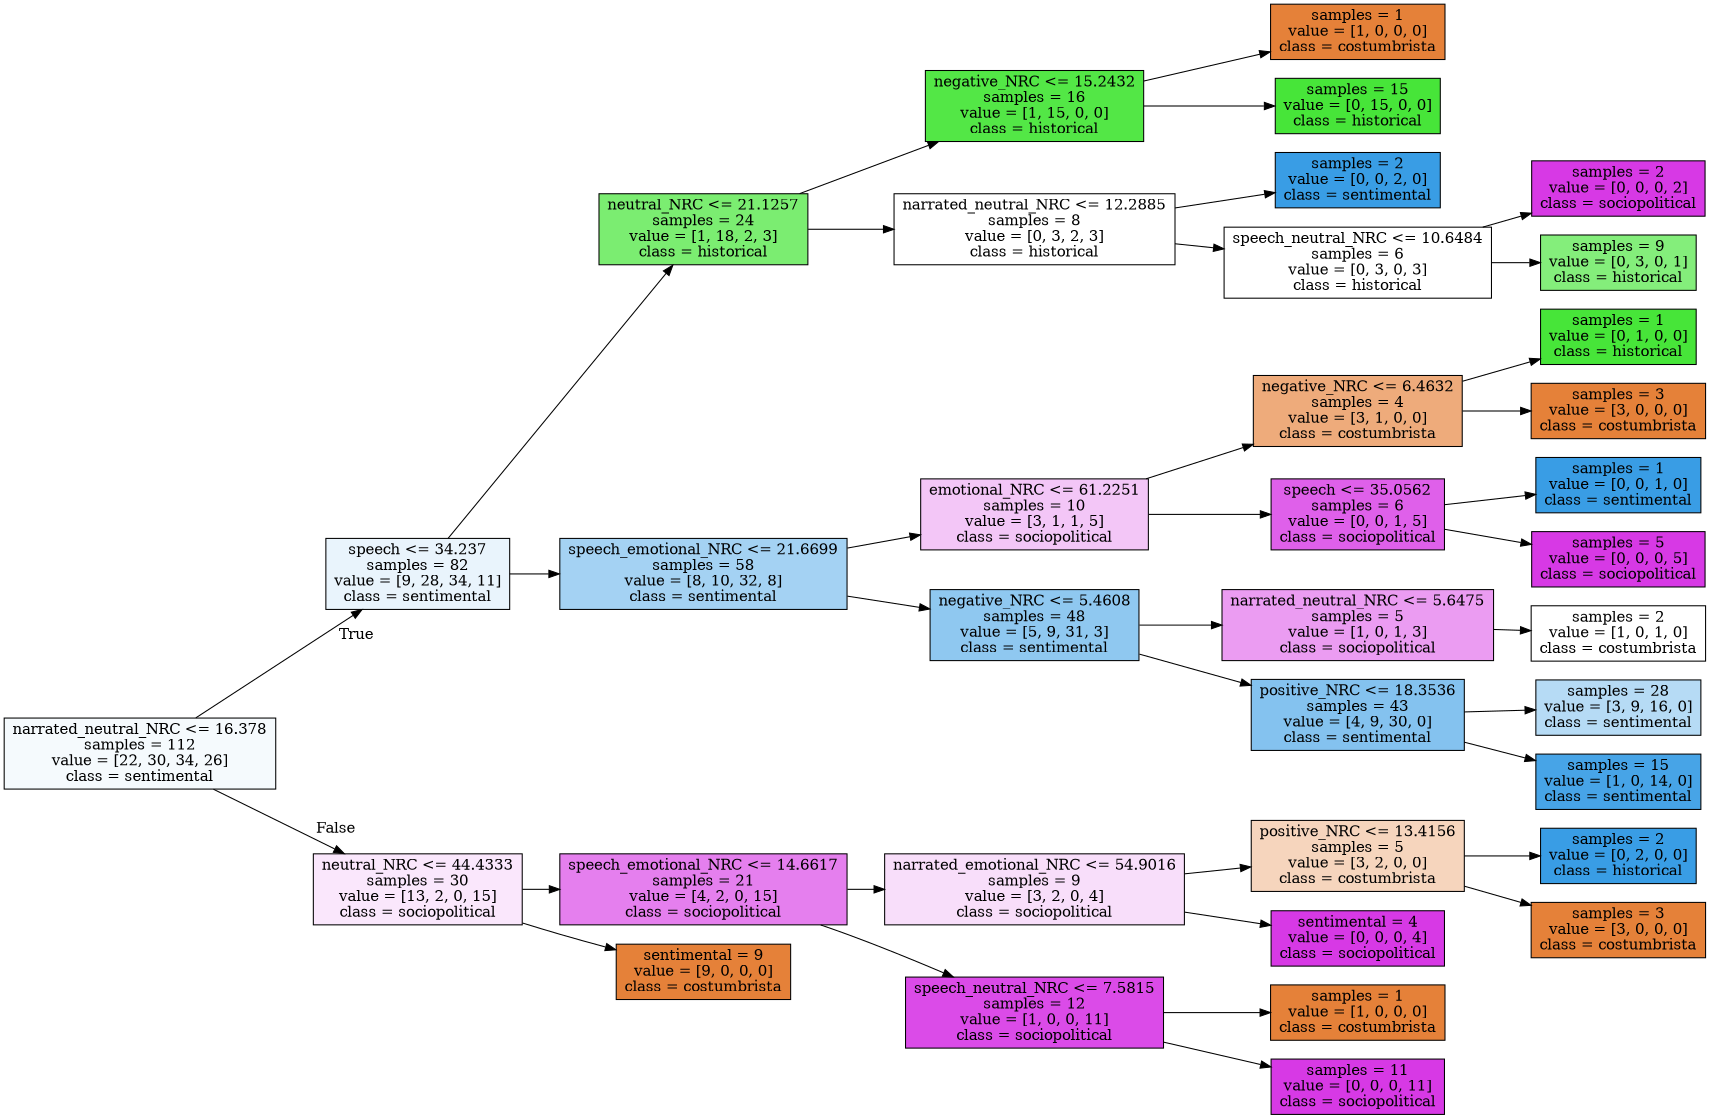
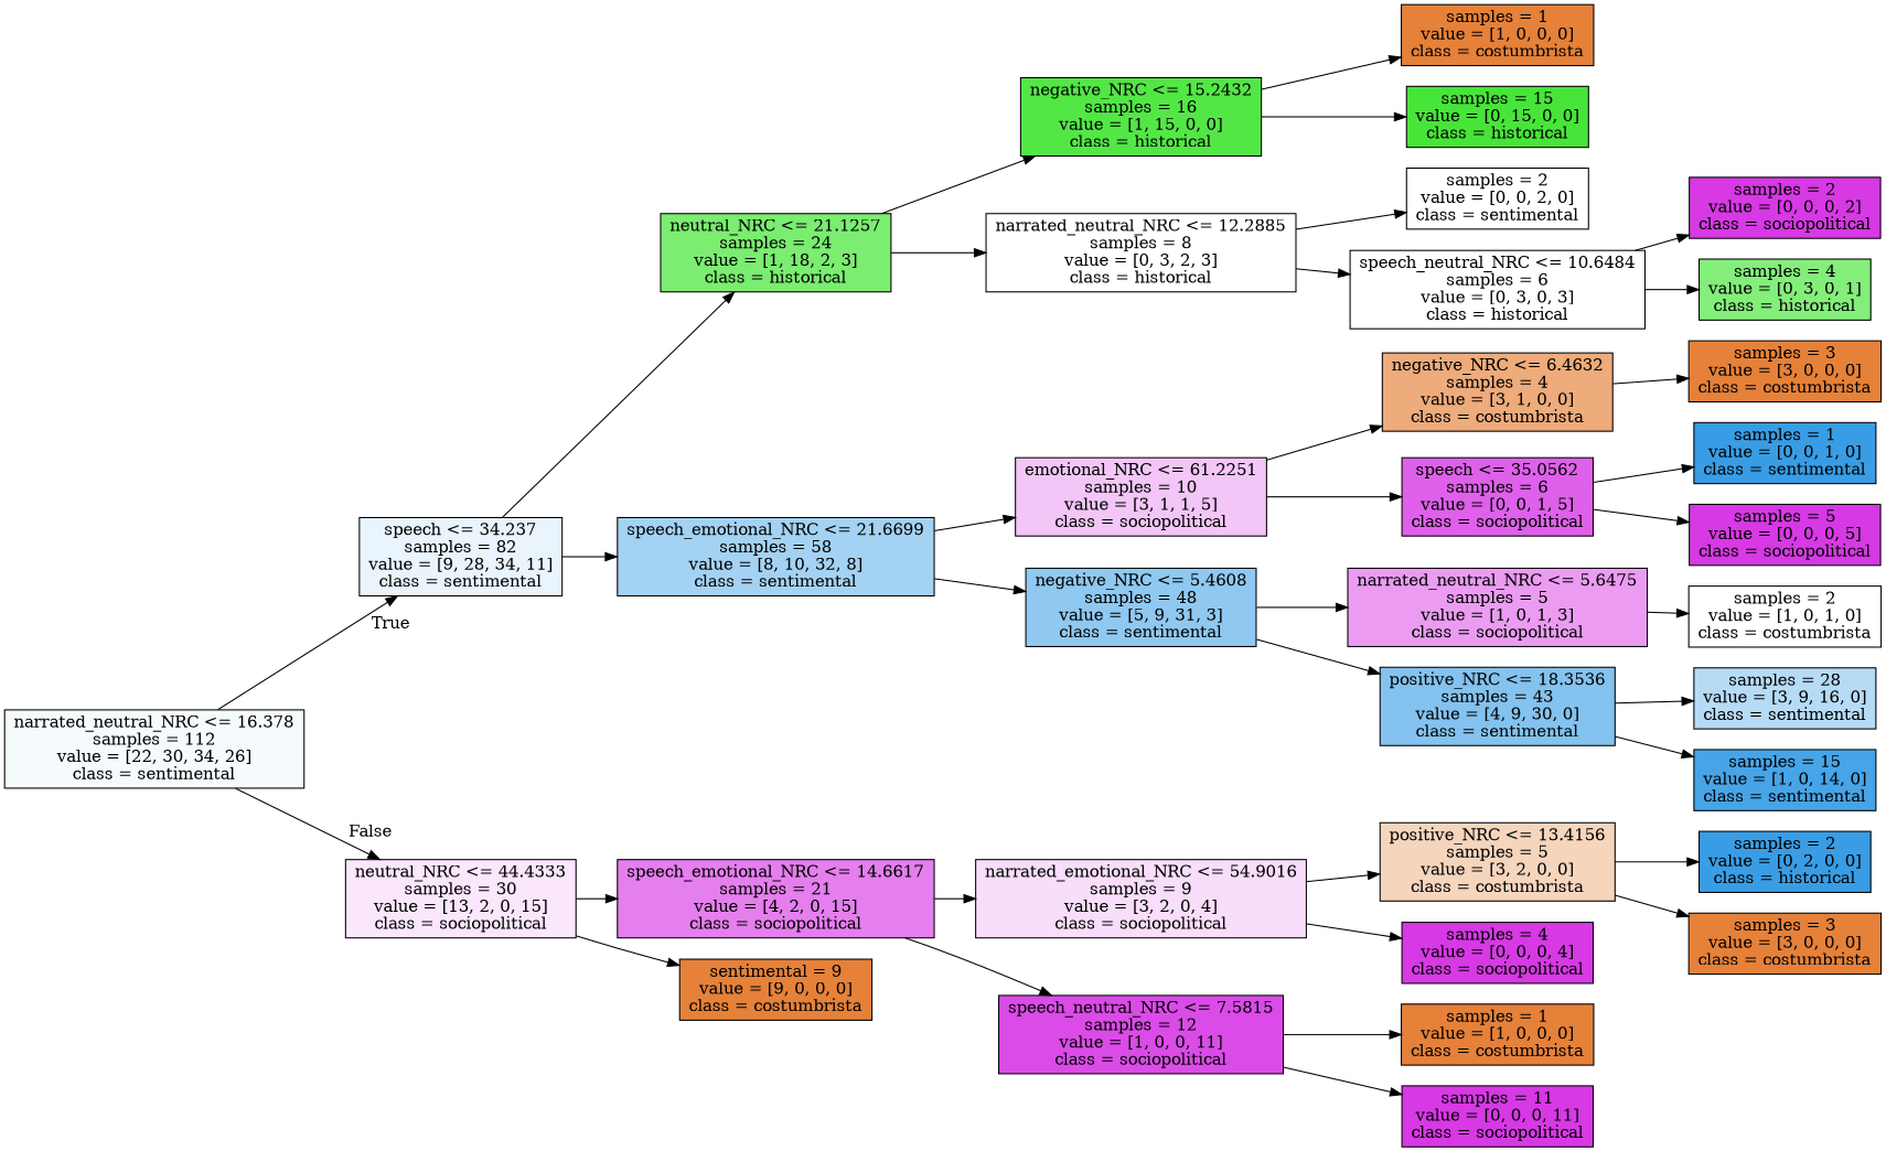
  digraph {
    rankdir=LR
    node [color=black fillcolor="#e58139ff" shape=box style=filled]
    n1 [fillcolor="#399de50c" label="narrated_neutral_NRC <= 16.378\nsamples = 112\nvalue = [22, 30, 34, 26]\nclass = sentimental"]
    n2 [fillcolor="#399de51c" label="speech <= 34.237\nsamples = 82\nvalue = [9, 28, 34, 11]\nclass = sentimental"]
    n3 [fillcolor="#d739e51e" label="neutral_NRC <= 44.4333\nsamples = 30\nvalue = [13, 2, 0, 15]\nclass = sociopolitical"]
    n4 [fillcolor="#47e539b6" label="neutral_NRC <= 21.1257\nsamples = 24\nvalue = [1, 18, 2, 3]\nclass = historical"]
    n5 [fillcolor="#399de575" label="speech_emotional_NRC <= 21.6699\nsamples = 58\nvalue = [8, 10, 32, 8]\nclass = sentimental"]
    n6 [fillcolor="#d739e5a5" label="speech_emotional_NRC <= 14.6617\nsamples = 21\nvalue = [4, 2, 0, 15]\nclass = sociopolitical"]
    n7 [label="sentimental = 9\nvalue = [9, 0, 0, 0]\nclass = costumbrista"]
    n8 [fillcolor="#47e539ee" label="negative_NRC <= 15.2432\nsamples = 16\nvalue = [1, 15, 0, 0]\nclass = historical"]
    n9 [fillcolor="#47e53900" label="narrated_neutral_NRC <= 12.2885\nsamples = 8\nvalue = [0, 3, 2, 3]\nclass = historical"]
    n10 [fillcolor="#d739e549" label="emotional_NRC <= 61.2251\nsamples = 10\nvalue = [3, 1, 1, 5]\nclass = sociopolitical"]
    n11 [fillcolor="#399de590" label="negative_NRC <= 5.4608\nsamples = 48\nvalue = [5, 9, 31, 3]\nclass = sentimental"]
    n12 [label="samples = 1\nvalue = [1, 0, 0, 0]\nclass = costumbrista"]
    n13 [fillcolor="#47e539ff" label="samples = 15\nvalue = [0, 15, 0, 0]\nclass = historical"]
-   n14 [fillcolor="#399de5ff" label="samples = 2\nvalue = [0, 0, 2, 0]\nclass = sentimental"]
+   n14 [fillcolor="#47e53900" label="samples = 2\nvalue = [0, 0, 2, 0]\nclass = sentimental"]
    n15 [fillcolor="#47e53900" label="speech_neutral_NRC <= 10.6484\nsamples = 6\nvalue = [0, 3, 0, 3]\nclass = historical"]
    n16 [fillcolor="#d739e5ff" label="samples = 2\nvalue = [0, 0, 0, 2]\nclass = sociopolitical"]
-   n17 [fillcolor="#47e539aa" label="samples = 9\nvalue = [0, 3, 0, 1]\nclass = historical"]
+   n17 [fillcolor="#47e539aa" label="samples = 4\nvalue = [0, 3, 0, 1]\nclass = historical"]
    n18 [fillcolor="#e58139aa" label="negative_NRC <= 6.4632\nsamples = 4\nvalue = [3, 1, 0, 0]\nclass = costumbrista"]
    n19 [fillcolor="#d739e5cc" label="speech <= 35.0562\nsamples = 6\nvalue = [0, 0, 1, 5]\nclass = sociopolitical"]
    n20 [fillcolor="#d739e57f" label="narrated_neutral_NRC <= 5.6475\nsamples = 5\nvalue = [1, 0, 1, 3]\nclass = sociopolitical"]
    n21 [fillcolor="#399de59e" label="positive_NRC <= 18.3536\nsamples = 43\nvalue = [4, 9, 30, 0]\nclass = sentimental"]
-   n22 [fillcolor="#47e539ff" label="samples = 1\nvalue = [0, 1, 0, 0]\nclass = historical"]
    n23 [label="samples = 3\nvalue = [3, 0, 0, 0]\nclass = costumbrista"]
    n24 [fillcolor="#399de5ff" label="samples = 1\nvalue = [0, 0, 1, 0]\nclass = sentimental"]
    n25 [fillcolor="#d739e5ff" label="samples = 5\nvalue = [0, 0, 0, 5]\nclass = sociopolitical"]
    n26 [fillcolor="#e5813900" label="samples = 2\nvalue = [1, 0, 1, 0]\nclass = costumbrista"]
    n27 [fillcolor="#399de55e" label="samples = 28\nvalue = [3, 9, 16, 0]\nclass = sentimental"]
    n28 [fillcolor="#399de5ed" label="samples = 15\nvalue = [1, 0, 14, 0]\nclass = sentimental"]
    n29 [fillcolor="#d739e52a" label="narrated_emotional_NRC <= 54.9016\nsamples = 9\nvalue = [3, 2, 0, 4]\nclass = sociopolitical"]
    n30 [fillcolor="#d739e5e8" label="speech_neutral_NRC <= 7.5815\nsamples = 12\nvalue = [1, 0, 0, 11]\nclass = sociopolitical"]
    n31 [fillcolor="#e5813955" label="positive_NRC <= 13.4156\nsamples = 5\nvalue = [3, 2, 0, 0]\nclass = costumbrista"]
-   n32 [fillcolor="#d739e5ff" label="sentimental = 4\nvalue = [0, 0, 0, 4]\nclass = sociopolitical"]
+   n32 [fillcolor="#d739e5ff" label="samples = 4\nvalue = [0, 0, 0, 4]\nclass = sociopolitical"]
    n33 [label="samples = 1\nvalue = [1, 0, 0, 0]\nclass = costumbrista"]
    n34 [fillcolor="#d739e5ff" label="samples = 11\nvalue = [0, 0, 0, 11]\nclass = sociopolitical"]
    n35 [fillcolor="#399de5ff" label="samples = 2\nvalue = [0, 2, 0, 0]\nclass = historical"]
    n36 [label="samples = 3\nvalue = [3, 0, 0, 0]\nclass = costumbrista"]
    n1 -> n2 [headlabel=True labelangle=45 labeldistance=2.5]
    n1 -> n3 [headlabel=False labelangle=-45 labeldistance=2.5]
    n2 -> n4
    n2 -> n5
    n3 -> n6
    n3 -> n7
    n4 -> n8
    n4 -> n9
    n5 -> n10
    n5 -> n11
    n6 -> n29
    n6 -> n30
    n8 -> n12
    n8 -> n13
    n9 -> n14
    n9 -> n15
    n10 -> n18
    n10 -> n19
    n11 -> n20
    n11 -> n21
    n15 -> n16
    n15 -> n17
-   n18 -> n22
    n18 -> n23
    n19 -> n24
    n19 -> n25
    n20 -> n26
    n21 -> n27
    n21 -> n28
    n29 -> n31
    n29 -> n32
    n30 -> n33
    n30 -> n34
    n31 -> n35
    n31 -> n36
  }
